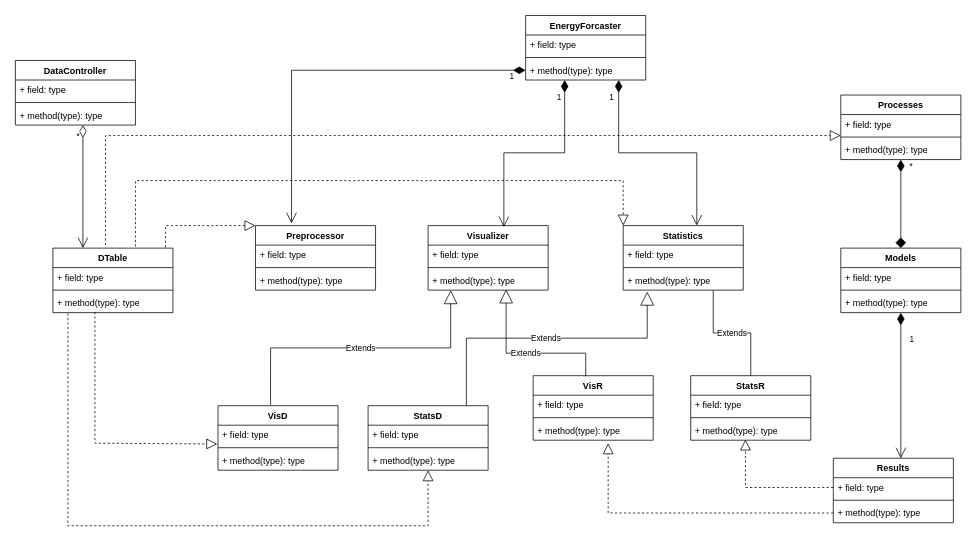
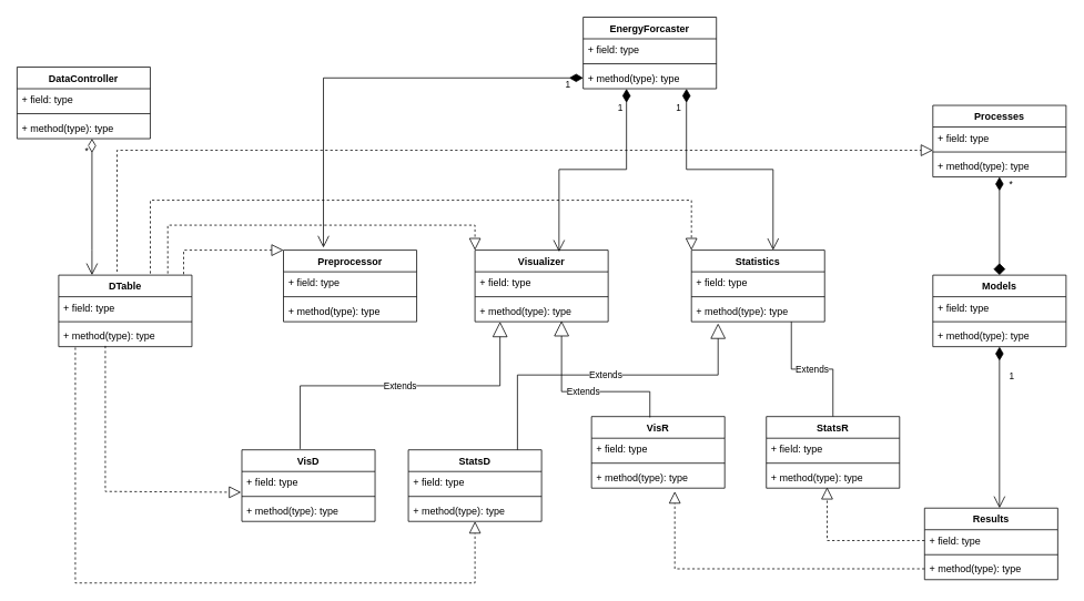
  <mxCell id="0" />
  <mxCell id="1" parent="0" />
  <mxCell id="2" value="EnergyForcaster" style="swimlane;fontStyle=1;align=center;verticalAlign=top;childLayout=stackLayout;horizontal=1;startSize=26;horizontalStack=0;resizeParent=1;resizeParentMax=0;resizeLast=0;collapsible=1;marginBottom=0;whiteSpace=wrap;html=1;" parent="1" vertex="1"><mxGeometry x="700" y="20" width="160" height="86" as="geometry" /></mxCell>
  <mxCell id="3" value="+ field: type" style="text;strokeColor=none;fillColor=none;align=left;verticalAlign=top;spacingLeft=4;spacingRight=4;overflow=hidden;rotatable=0;points=[[0,0.5],[1,0.5]];portConstraint=eastwest;whiteSpace=wrap;html=1;" parent="2" vertex="1"><mxGeometry y="26" width="160" height="26" as="geometry" /></mxCell>
  <mxCell id="4" value="" style="line;strokeWidth=1;fillColor=none;align=left;verticalAlign=middle;spacingTop=-1;spacingLeft=3;spacingRight=3;rotatable=0;labelPosition=right;points=[];portConstraint=eastwest;strokeColor=inherit;" parent="2" vertex="1"><mxGeometry y="52" width="160" height="8" as="geometry" /></mxCell>
  <mxCell id="5" value="+ method(type): type" style="text;strokeColor=none;fillColor=none;align=left;verticalAlign=top;spacingLeft=4;spacingRight=4;overflow=hidden;rotatable=0;points=[[0,0.5],[1,0.5]];portConstraint=eastwest;whiteSpace=wrap;html=1;" parent="2" vertex="1"><mxGeometry y="60" width="160" height="26" as="geometry" /></mxCell>
  <mxCell id="6" value="Preprocessor" style="swimlane;fontStyle=1;align=center;verticalAlign=top;childLayout=stackLayout;horizontal=1;startSize=26;horizontalStack=0;resizeParent=1;resizeParentMax=0;resizeLast=0;collapsible=1;marginBottom=0;whiteSpace=wrap;html=1;" parent="1" vertex="1"><mxGeometry x="340" y="300" width="160" height="86" as="geometry" /></mxCell>
  <mxCell id="7" value="+ field: type" style="text;strokeColor=none;fillColor=none;align=left;verticalAlign=top;spacingLeft=4;spacingRight=4;overflow=hidden;rotatable=0;points=[[0,0.5],[1,0.5]];portConstraint=eastwest;whiteSpace=wrap;html=1;" parent="6" vertex="1"><mxGeometry y="26" width="160" height="26" as="geometry" /></mxCell>
  <mxCell id="8" value="" style="line;strokeWidth=1;fillColor=none;align=left;verticalAlign=middle;spacingTop=-1;spacingLeft=3;spacingRight=3;rotatable=0;labelPosition=right;points=[];portConstraint=eastwest;strokeColor=inherit;" parent="6" vertex="1"><mxGeometry y="52" width="160" height="8" as="geometry" /></mxCell>
  <mxCell id="9" value="+ method(type): type" style="text;strokeColor=none;fillColor=none;align=left;verticalAlign=top;spacingLeft=4;spacingRight=4;overflow=hidden;rotatable=0;points=[[0,0.5],[1,0.5]];portConstraint=eastwest;whiteSpace=wrap;html=1;" parent="6" vertex="1"><mxGeometry y="60" width="160" height="26" as="geometry" /></mxCell>
  <mxCell id="10" value="Models" style="swimlane;fontStyle=1;align=center;verticalAlign=top;childLayout=stackLayout;horizontal=1;startSize=26;horizontalStack=0;resizeParent=1;resizeParentMax=0;resizeLast=0;collapsible=1;marginBottom=0;whiteSpace=wrap;html=1;" parent="1" vertex="1"><mxGeometry x="1120" y="330" width="160" height="86" as="geometry" /></mxCell>
  <mxCell id="11" value="+ field: type" style="text;strokeColor=none;fillColor=none;align=left;verticalAlign=top;spacingLeft=4;spacingRight=4;overflow=hidden;rotatable=0;points=[[0,0.5],[1,0.5]];portConstraint=eastwest;whiteSpace=wrap;html=1;" parent="10" vertex="1"><mxGeometry y="26" width="160" height="26" as="geometry" /></mxCell>
  <mxCell id="12" value="" style="line;strokeWidth=1;fillColor=none;align=left;verticalAlign=middle;spacingTop=-1;spacingLeft=3;spacingRight=3;rotatable=0;labelPosition=right;points=[];portConstraint=eastwest;strokeColor=inherit;" parent="10" vertex="1"><mxGeometry y="52" width="160" height="8" as="geometry" /></mxCell>
  <mxCell id="13" value="+ method(type): type" style="text;strokeColor=none;fillColor=none;align=left;verticalAlign=top;spacingLeft=4;spacingRight=4;overflow=hidden;rotatable=0;points=[[0,0.5],[1,0.5]];portConstraint=eastwest;whiteSpace=wrap;html=1;" parent="10" vertex="1"><mxGeometry y="60" width="160" height="26" as="geometry" /></mxCell>
  <mxCell id="14" value="Visualizer" style="swimlane;fontStyle=1;align=center;verticalAlign=top;childLayout=stackLayout;horizontal=1;startSize=26;horizontalStack=0;resizeParent=1;resizeParentMax=0;resizeLast=0;collapsible=1;marginBottom=0;whiteSpace=wrap;html=1;" parent="1" vertex="1"><mxGeometry x="570" y="300" width="160" height="86" as="geometry" /></mxCell>
  <mxCell id="15" value="+ field: type" style="text;strokeColor=none;fillColor=none;align=left;verticalAlign=top;spacingLeft=4;spacingRight=4;overflow=hidden;rotatable=0;points=[[0,0.5],[1,0.5]];portConstraint=eastwest;whiteSpace=wrap;html=1;" parent="14" vertex="1"><mxGeometry y="26" width="160" height="26" as="geometry" /></mxCell>
  <mxCell id="16" value="" style="line;strokeWidth=1;fillColor=none;align=left;verticalAlign=middle;spacingTop=-1;spacingLeft=3;spacingRight=3;rotatable=0;labelPosition=right;points=[];portConstraint=eastwest;strokeColor=inherit;" parent="14" vertex="1"><mxGeometry y="52" width="160" height="8" as="geometry" /></mxCell>
  <mxCell id="17" value="+ method(type): type" style="text;strokeColor=none;fillColor=none;align=left;verticalAlign=top;spacingLeft=4;spacingRight=4;overflow=hidden;rotatable=0;points=[[0,0.5],[1,0.5]];portConstraint=eastwest;whiteSpace=wrap;html=1;" parent="14" vertex="1"><mxGeometry y="60" width="160" height="26" as="geometry" /></mxCell>
  <mxCell id="18" value="Processes" style="swimlane;fontStyle=1;align=center;verticalAlign=top;childLayout=stackLayout;horizontal=1;startSize=26;horizontalStack=0;resizeParent=1;resizeParentMax=0;resizeLast=0;collapsible=1;marginBottom=0;whiteSpace=wrap;html=1;" parent="1" vertex="1"><mxGeometry x="1120" y="126" width="160" height="86" as="geometry" /></mxCell>
  <mxCell id="19" value="+ field: type" style="text;strokeColor=none;fillColor=none;align=left;verticalAlign=top;spacingLeft=4;spacingRight=4;overflow=hidden;rotatable=0;points=[[0,0.5],[1,0.5]];portConstraint=eastwest;whiteSpace=wrap;html=1;" parent="18" vertex="1"><mxGeometry y="26" width="160" height="26" as="geometry" /></mxCell>
  <mxCell id="20" value="" style="line;strokeWidth=1;fillColor=none;align=left;verticalAlign=middle;spacingTop=-1;spacingLeft=3;spacingRight=3;rotatable=0;labelPosition=right;points=[];portConstraint=eastwest;strokeColor=inherit;" parent="18" vertex="1"><mxGeometry y="52" width="160" height="8" as="geometry" /></mxCell>
  <mxCell id="21" value="+ method(type): type" style="text;strokeColor=none;fillColor=none;align=left;verticalAlign=top;spacingLeft=4;spacingRight=4;overflow=hidden;rotatable=0;points=[[0,0.5],[1,0.5]];portConstraint=eastwest;whiteSpace=wrap;html=1;" parent="18" vertex="1"><mxGeometry y="60" width="160" height="26" as="geometry" /></mxCell>
  <mxCell id="22" value="DataController" style="swimlane;fontStyle=1;align=center;verticalAlign=top;childLayout=stackLayout;horizontal=1;startSize=26;horizontalStack=0;resizeParent=1;resizeParentMax=0;resizeLast=0;collapsible=1;marginBottom=0;whiteSpace=wrap;html=1;" parent="1" vertex="1"><mxGeometry x="20" y="80" width="160" height="86" as="geometry" /></mxCell>
  <mxCell id="23" value="+ field: type" style="text;strokeColor=none;fillColor=none;align=left;verticalAlign=top;spacingLeft=4;spacingRight=4;overflow=hidden;rotatable=0;points=[[0,0.5],[1,0.5]];portConstraint=eastwest;whiteSpace=wrap;html=1;" parent="22" vertex="1"><mxGeometry y="26" width="160" height="26" as="geometry" /></mxCell>
  <mxCell id="24" value="" style="line;strokeWidth=1;fillColor=none;align=left;verticalAlign=middle;spacingTop=-1;spacingLeft=3;spacingRight=3;rotatable=0;labelPosition=right;points=[];portConstraint=eastwest;strokeColor=inherit;" parent="22" vertex="1"><mxGeometry y="52" width="160" height="8" as="geometry" /></mxCell>
  <mxCell id="25" value="+ method(type): type" style="text;strokeColor=none;fillColor=none;align=left;verticalAlign=top;spacingLeft=4;spacingRight=4;overflow=hidden;rotatable=0;points=[[0,0.5],[1,0.5]];portConstraint=eastwest;whiteSpace=wrap;html=1;" parent="22" vertex="1"><mxGeometry y="60" width="160" height="26" as="geometry" /></mxCell>
  <mxCell id="26" value="Statistics" style="swimlane;fontStyle=1;align=center;verticalAlign=top;childLayout=stackLayout;horizontal=1;startSize=26;horizontalStack=0;resizeParent=1;resizeParentMax=0;resizeLast=0;collapsible=1;marginBottom=0;whiteSpace=wrap;html=1;" parent="1" vertex="1"><mxGeometry x="830" y="300" width="160" height="86" as="geometry" /></mxCell>
  <mxCell id="27" value="+ field: type" style="text;strokeColor=none;fillColor=none;align=left;verticalAlign=top;spacingLeft=4;spacingRight=4;overflow=hidden;rotatable=0;points=[[0,0.5],[1,0.5]];portConstraint=eastwest;whiteSpace=wrap;html=1;" parent="26" vertex="1"><mxGeometry y="26" width="160" height="26" as="geometry" /></mxCell>
  <mxCell id="28" value="" style="line;strokeWidth=1;fillColor=none;align=left;verticalAlign=middle;spacingTop=-1;spacingLeft=3;spacingRight=3;rotatable=0;labelPosition=right;points=[];portConstraint=eastwest;strokeColor=inherit;" parent="26" vertex="1"><mxGeometry y="52" width="160" height="8" as="geometry" /></mxCell>
  <mxCell id="29" value="+ method(type): type" style="text;strokeColor=none;fillColor=none;align=left;verticalAlign=top;spacingLeft=4;spacingRight=4;overflow=hidden;rotatable=0;points=[[0,0.5],[1,0.5]];portConstraint=eastwest;whiteSpace=wrap;html=1;" parent="26" vertex="1"><mxGeometry y="60" width="160" height="26" as="geometry" /></mxCell>
  <mxCell id="30" value="Results" style="swimlane;fontStyle=1;align=center;verticalAlign=top;childLayout=stackLayout;horizontal=1;startSize=26;horizontalStack=0;resizeParent=1;resizeParentMax=0;resizeLast=0;collapsible=1;marginBottom=0;whiteSpace=wrap;html=1;" parent="1" vertex="1"><mxGeometry x="1110" y="610" width="160" height="86" as="geometry" /></mxCell>
  <mxCell id="31" value="+ field: type" style="text;strokeColor=none;fillColor=none;align=left;verticalAlign=top;spacingLeft=4;spacingRight=4;overflow=hidden;rotatable=0;points=[[0,0.5],[1,0.5]];portConstraint=eastwest;whiteSpace=wrap;html=1;" parent="30" vertex="1"><mxGeometry y="26" width="160" height="26" as="geometry" /></mxCell>
  <mxCell id="32" value="" style="line;strokeWidth=1;fillColor=none;align=left;verticalAlign=middle;spacingTop=-1;spacingLeft=3;spacingRight=3;rotatable=0;labelPosition=right;points=[];portConstraint=eastwest;strokeColor=inherit;" parent="30" vertex="1"><mxGeometry y="52" width="160" height="8" as="geometry" /></mxCell>
  <mxCell id="33" value="+ method(type): type" style="text;strokeColor=none;fillColor=none;align=left;verticalAlign=top;spacingLeft=4;spacingRight=4;overflow=hidden;rotatable=0;points=[[0,0.5],[1,0.5]];portConstraint=eastwest;whiteSpace=wrap;html=1;" parent="30" vertex="1"><mxGeometry y="60" width="160" height="26" as="geometry" /></mxCell>
  <mxCell id="34" value="1" style="endArrow=open;html=1;endSize=12;startArrow=diamondThin;startSize=14;startFill=1;edgeStyle=orthogonalEdgeStyle;align=left;verticalAlign=bottom;rounded=0;entryX=0.613;entryY=0;entryDx=0;entryDy=0;entryPerimeter=0;exitX=0.775;exitY=1;exitDx=0;exitDy=0;exitPerimeter=0;" parent="1" source="5" target="26" edge="1"><mxGeometry x="-0.782" y="-14" relative="1" as="geometry"><mxPoint x="800" y="168.5" as="sourcePoint" /><mxPoint x="960" y="168.5" as="targetPoint" /><mxPoint as="offset" /></mxGeometry></mxCell>
  <mxCell id="35" value="1" style="endArrow=open;html=1;endSize=12;startArrow=diamondThin;startSize=14;startFill=1;edgeStyle=orthogonalEdgeStyle;align=left;verticalAlign=bottom;rounded=0;exitX=0.325;exitY=1;exitDx=0;exitDy=0;exitPerimeter=0;entryX=0.631;entryY=0.023;entryDx=0;entryDy=0;entryPerimeter=0;" parent="1" source="5" target="14" edge="1"><mxGeometry x="-0.772" y="-12" relative="1" as="geometry"><mxPoint x="750" y="160" as="sourcePoint" /><mxPoint x="650" y="230" as="targetPoint" /><mxPoint as="offset" /></mxGeometry></mxCell>
  <mxCell id="36" value="&lt;div&gt;*&lt;/div&gt;" style="endArrow=diamond;html=1;endSize=12;startArrow=diamondThin;startSize=14;startFill=1;edgeStyle=orthogonalEdgeStyle;align=left;verticalAlign=bottom;rounded=0;exitX=0.5;exitY=1;exitDx=0;exitDy=0;entryX=0.5;entryY=0;entryDx=0;entryDy=0;" parent="1" source="18" target="10" edge="1"><mxGeometry x="-0.695" y="10" relative="1" as="geometry"><mxPoint x="1360" y="290" as="sourcePoint" /><mxPoint x="1200" y="290" as="targetPoint" /><mxPoint as="offset" /></mxGeometry></mxCell>
  <mxCell id="37" value="VisR" style="swimlane;fontStyle=1;align=center;verticalAlign=top;childLayout=stackLayout;horizontal=1;startSize=26;horizontalStack=0;resizeParent=1;resizeParentMax=0;resizeLast=0;collapsible=1;marginBottom=0;whiteSpace=wrap;html=1;" parent="1" vertex="1"><mxGeometry x="710" y="500" width="160" height="86" as="geometry" /></mxCell>
  <mxCell id="38" value="+ field: type" style="text;strokeColor=none;fillColor=none;align=left;verticalAlign=top;spacingLeft=4;spacingRight=4;overflow=hidden;rotatable=0;points=[[0,0.5],[1,0.5]];portConstraint=eastwest;whiteSpace=wrap;html=1;" parent="37" vertex="1"><mxGeometry y="26" width="160" height="26" as="geometry" /></mxCell>
  <mxCell id="39" value="" style="line;strokeWidth=1;fillColor=none;align=left;verticalAlign=middle;spacingTop=-1;spacingLeft=3;spacingRight=3;rotatable=0;labelPosition=right;points=[];portConstraint=eastwest;strokeColor=inherit;" parent="37" vertex="1"><mxGeometry y="52" width="160" height="8" as="geometry" /></mxCell>
  <mxCell id="40" value="+ method(type): type" style="text;strokeColor=none;fillColor=none;align=left;verticalAlign=top;spacingLeft=4;spacingRight=4;overflow=hidden;rotatable=0;points=[[0,0.5],[1,0.5]];portConstraint=eastwest;whiteSpace=wrap;html=1;" parent="37" vertex="1"><mxGeometry y="60" width="160" height="26" as="geometry" /></mxCell>
  <mxCell id="41" value="1" style="endArrow=open;html=1;endSize=12;startArrow=diamondThin;startSize=14;startFill=1;edgeStyle=orthogonalEdgeStyle;align=left;verticalAlign=bottom;rounded=0;exitX=0.5;exitY=1;exitDx=0;exitDy=0;" parent="1" source="10" edge="1"><mxGeometry x="-0.538" y="10" relative="1" as="geometry"><mxPoint x="1190" y="506" as="sourcePoint" /><mxPoint x="1200" y="610" as="targetPoint" /><mxPoint as="offset" /><Array as="points"><mxPoint x="1200" y="610" /></Array></mxGeometry></mxCell>
  <mxCell id="42" value="1" style="endArrow=open;html=1;endSize=12;startArrow=diamondThin;startSize=14;startFill=1;edgeStyle=orthogonalEdgeStyle;align=left;verticalAlign=bottom;rounded=0;exitX=0;exitY=0.5;exitDx=0;exitDy=0;entryX=0.3;entryY=-0.035;entryDx=0;entryDy=0;entryPerimeter=0;" parent="1" source="5" target="6" edge="1"><mxGeometry x="-0.909" y="17" relative="1" as="geometry"><mxPoint x="220" y="260" as="sourcePoint" /><mxPoint x="60" y="260" as="targetPoint" /><mxPoint as="offset" /></mxGeometry></mxCell>
  <mxCell id="43" value="StatsR" style="swimlane;fontStyle=1;align=center;verticalAlign=top;childLayout=stackLayout;horizontal=1;startSize=26;horizontalStack=0;resizeParent=1;resizeParentMax=0;resizeLast=0;collapsible=1;marginBottom=0;whiteSpace=wrap;html=1;" parent="1" vertex="1"><mxGeometry x="920" y="500" width="160" height="86" as="geometry" /></mxCell>
  <mxCell id="44" value="+ field: type" style="text;strokeColor=none;fillColor=none;align=left;verticalAlign=top;spacingLeft=4;spacingRight=4;overflow=hidden;rotatable=0;points=[[0,0.5],[1,0.5]];portConstraint=eastwest;whiteSpace=wrap;html=1;" parent="43" vertex="1"><mxGeometry y="26" width="160" height="26" as="geometry" /></mxCell>
  <mxCell id="45" value="" style="line;strokeWidth=1;fillColor=none;align=left;verticalAlign=middle;spacingTop=-1;spacingLeft=3;spacingRight=3;rotatable=0;labelPosition=right;points=[];portConstraint=eastwest;strokeColor=inherit;" parent="43" vertex="1"><mxGeometry y="52" width="160" height="8" as="geometry" /></mxCell>
  <mxCell id="46" value="+ method(type): type" style="text;strokeColor=none;fillColor=none;align=left;verticalAlign=top;spacingLeft=4;spacingRight=4;overflow=hidden;rotatable=0;points=[[0,0.5],[1,0.5]];portConstraint=eastwest;whiteSpace=wrap;html=1;" parent="43" vertex="1"><mxGeometry y="60" width="160" height="26" as="geometry" /></mxCell>
  <mxCell id="47" value="Extends" style="endArrow=none;endSize=16;endFill=0;html=1;rounded=0;edgeStyle=orthogonalEdgeStyle;exitX=0.5;exitY=0;exitDx=0;exitDy=0;entryX=0.75;entryY=1;entryDx=0;entryDy=0;" parent="1" source="43" target="26" edge="1"><mxGeometry width="160" relative="1" as="geometry"><mxPoint x="660" y="360" as="sourcePoint" /><mxPoint x="820" y="360" as="targetPoint" /></mxGeometry></mxCell>
  <mxCell id="48" value="Extends" style="endArrow=block;endSize=16;endFill=0;html=1;rounded=0;edgeStyle=orthogonalEdgeStyle;exitX=0.438;exitY=0.012;exitDx=0;exitDy=0;exitPerimeter=0;entryX=0.65;entryY=0.962;entryDx=0;entryDy=0;entryPerimeter=0;" parent="1" source="37" target="17" edge="1"><mxGeometry width="160" relative="1" as="geometry"><mxPoint x="660" y="360" as="sourcePoint" /><mxPoint x="820" y="360" as="targetPoint" /><Array as="points"><mxPoint x="780" y="470" /><mxPoint x="674" y="470" /></Array></mxGeometry></mxCell>
  <mxCell id="49" value="VisD" style="swimlane;fontStyle=1;align=center;verticalAlign=top;childLayout=stackLayout;horizontal=1;startSize=26;horizontalStack=0;resizeParent=1;resizeParentMax=0;resizeLast=0;collapsible=1;marginBottom=0;whiteSpace=wrap;html=1;" parent="1" vertex="1"><mxGeometry x="290" y="540" width="160" height="86" as="geometry" /></mxCell>
  <mxCell id="50" value="+ field: type" style="text;strokeColor=none;fillColor=none;align=left;verticalAlign=top;spacingLeft=4;spacingRight=4;overflow=hidden;rotatable=0;points=[[0,0.5],[1,0.5]];portConstraint=eastwest;whiteSpace=wrap;html=1;" parent="49" vertex="1"><mxGeometry y="26" width="160" height="26" as="geometry" /></mxCell>
  <mxCell id="51" value="" style="line;strokeWidth=1;fillColor=none;align=left;verticalAlign=middle;spacingTop=-1;spacingLeft=3;spacingRight=3;rotatable=0;labelPosition=right;points=[];portConstraint=eastwest;strokeColor=inherit;" parent="49" vertex="1"><mxGeometry y="52" width="160" height="8" as="geometry" /></mxCell>
  <mxCell id="52" value="+ method(type): type" style="text;strokeColor=none;fillColor=none;align=left;verticalAlign=top;spacingLeft=4;spacingRight=4;overflow=hidden;rotatable=0;points=[[0,0.5],[1,0.5]];portConstraint=eastwest;whiteSpace=wrap;html=1;" parent="49" vertex="1"><mxGeometry y="60" width="160" height="26" as="geometry" /></mxCell>
  <mxCell id="53" value="StatsD" style="swimlane;fontStyle=1;align=center;verticalAlign=top;childLayout=stackLayout;horizontal=1;startSize=26;horizontalStack=0;resizeParent=1;resizeParentMax=0;resizeLast=0;collapsible=1;marginBottom=0;whiteSpace=wrap;html=1;" parent="1" vertex="1"><mxGeometry x="490" y="540" width="160" height="86" as="geometry" /></mxCell>
  <mxCell id="54" value="+ field: type" style="text;strokeColor=none;fillColor=none;align=left;verticalAlign=top;spacingLeft=4;spacingRight=4;overflow=hidden;rotatable=0;points=[[0,0.5],[1,0.5]];portConstraint=eastwest;whiteSpace=wrap;html=1;" parent="53" vertex="1"><mxGeometry y="26" width="160" height="26" as="geometry" /></mxCell>
  <mxCell id="55" value="" style="line;strokeWidth=1;fillColor=none;align=left;verticalAlign=middle;spacingTop=-1;spacingLeft=3;spacingRight=3;rotatable=0;labelPosition=right;points=[];portConstraint=eastwest;strokeColor=inherit;" parent="53" vertex="1"><mxGeometry y="52" width="160" height="8" as="geometry" /></mxCell>
  <mxCell id="56" value="+ method(type): type" style="text;strokeColor=none;fillColor=none;align=left;verticalAlign=top;spacingLeft=4;spacingRight=4;overflow=hidden;rotatable=0;points=[[0,0.5],[1,0.5]];portConstraint=eastwest;whiteSpace=wrap;html=1;" parent="53" vertex="1"><mxGeometry y="60" width="160" height="26" as="geometry" /></mxCell>
  <mxCell id="57" value="Extends" style="endArrow=block;endSize=16;endFill=0;html=1;rounded=0;edgeStyle=orthogonalEdgeStyle;exitX=0.438;exitY=-0.012;exitDx=0;exitDy=0;exitPerimeter=0;entryX=0.188;entryY=1;entryDx=0;entryDy=0;entryPerimeter=0;" parent="1" source="49" target="17" edge="1"><mxGeometry width="160" relative="1" as="geometry"><mxPoint x="360" y="390" as="sourcePoint" /><mxPoint x="520" y="390" as="targetPoint" /></mxGeometry></mxCell>
  <mxCell id="58" value="Extends" style="endArrow=block;endSize=16;endFill=0;html=1;rounded=0;edgeStyle=orthogonalEdgeStyle;entryX=0.2;entryY=1.077;entryDx=0;entryDy=0;exitX=0.819;exitY=0;exitDx=0;exitDy=0;exitPerimeter=0;entryPerimeter=0;" parent="1" source="53" target="29" edge="1"><mxGeometry width="160" relative="1" as="geometry"><mxPoint x="630" y="420" as="sourcePoint" /><mxPoint x="820" y="360" as="targetPoint" /><Array as="points"><mxPoint x="621" y="450" /><mxPoint x="862" y="450" /></Array></mxGeometry></mxCell>
  <mxCell id="59" value="" style="endArrow=block;dashed=1;endFill=0;endSize=12;html=1;rounded=0;edgeStyle=orthogonalEdgeStyle;entryX=0.456;entryY=0.962;entryDx=0;entryDy=0;entryPerimeter=0;exitX=0;exitY=0.5;exitDx=0;exitDy=0;" parent="1" source="31" target="46" edge="1"><mxGeometry width="160" relative="1" as="geometry"><mxPoint x="1020" y="670" as="sourcePoint" /><mxPoint x="860" y="670" as="targetPoint" /></mxGeometry></mxCell>
  <mxCell id="60" value="" style="endArrow=block;dashed=1;endFill=0;endSize=12;html=1;rounded=0;edgeStyle=orthogonalEdgeStyle;exitX=0;exitY=0.5;exitDx=0;exitDy=0;entryX=0.625;entryY=1.154;entryDx=0;entryDy=0;entryPerimeter=0;" parent="1" source="33" target="40" edge="1"><mxGeometry width="160" relative="1" as="geometry"><mxPoint x="1040" y="710" as="sourcePoint" /><mxPoint x="880" y="710" as="targetPoint" /><Array as="points"><mxPoint x="810" y="683" /></Array></mxGeometry></mxCell>
  <mxCell id="61" value="" style="endArrow=block;dashed=1;endFill=0;endSize=12;html=1;rounded=0;edgeStyle=orthogonalEdgeStyle;entryX=0.5;entryY=1;entryDx=0;entryDy=0;exitX=0.125;exitY=1.038;exitDx=0;exitDy=0;exitPerimeter=0;" parent="1" source="66" target="53" edge="1"><mxGeometry width="160" relative="1" as="geometry"><mxPoint x="340" y="630" as="sourcePoint" /><mxPoint x="500" y="630" as="targetPoint" /><Array as="points"><mxPoint x="90" y="700" /><mxPoint x="570" y="700" /></Array></mxGeometry></mxCell>
  <mxCell id="62" value="" style="endArrow=block;dashed=1;endFill=0;endSize=12;html=1;rounded=0;edgeStyle=orthogonalEdgeStyle;exitX=0.35;exitY=0.962;exitDx=0;exitDy=0;exitPerimeter=0;entryX=-0.006;entryY=0.962;entryDx=0;entryDy=0;entryPerimeter=0;" parent="1" source="66" edge="1" target="50"><mxGeometry width="160" relative="1" as="geometry"><mxPoint x="180" y="360" as="sourcePoint" /><mxPoint x="300" y="520" as="targetPoint" /><Array as="points"><mxPoint x="126" y="590" /></Array></mxGeometry></mxCell>
  <mxCell id="63" value="DTable" style="swimlane;fontStyle=1;align=center;verticalAlign=top;childLayout=stackLayout;horizontal=1;startSize=26;horizontalStack=0;resizeParent=1;resizeParentMax=0;resizeLast=0;collapsible=1;marginBottom=0;whiteSpace=wrap;html=1;" vertex="1" parent="1"><mxGeometry x="70" y="330" width="160" height="86" as="geometry" /></mxCell>
  <mxCell id="64" value="+ field: type" style="text;strokeColor=none;fillColor=none;align=left;verticalAlign=top;spacingLeft=4;spacingRight=4;overflow=hidden;rotatable=0;points=[[0,0.5],[1,0.5]];portConstraint=eastwest;whiteSpace=wrap;html=1;" vertex="1" parent="63"><mxGeometry y="26" width="160" height="26" as="geometry" /></mxCell>
  <mxCell id="65" value="" style="line;strokeWidth=1;fillColor=none;align=left;verticalAlign=middle;spacingTop=-1;spacingLeft=3;spacingRight=3;rotatable=0;labelPosition=right;points=[];portConstraint=eastwest;strokeColor=inherit;" vertex="1" parent="63"><mxGeometry y="52" width="160" height="8" as="geometry" /></mxCell>
  <mxCell id="66" value="+ method(type): type" style="text;strokeColor=none;fillColor=none;align=left;verticalAlign=top;spacingLeft=4;spacingRight=4;overflow=hidden;rotatable=0;points=[[0,0.5],[1,0.5]];portConstraint=eastwest;whiteSpace=wrap;html=1;" vertex="1" parent="63"><mxGeometry y="60" width="160" height="26" as="geometry" /></mxCell>
  <mxCell id="67" value="" style="endArrow=block;dashed=1;endFill=0;endSize=12;html=1;rounded=0;edgeStyle=orthogonalEdgeStyle;exitX=0.938;exitY=-0.012;exitDx=0;exitDy=0;exitPerimeter=0;" edge="1" parent="1" source="63"><mxGeometry width="160" relative="1" as="geometry"><mxPoint x="310" y="530" as="sourcePoint" /><mxPoint x="340" y="300" as="targetPoint" /><Array as="points"><mxPoint x="220" y="300" /><mxPoint x="340" y="300" /></Array></mxGeometry></mxCell>
  <mxCell id="68" value="*" style="endArrow=open;html=1;endSize=12;startArrow=diamondThin;startSize=14;startFill=0;edgeStyle=orthogonalEdgeStyle;align=left;verticalAlign=bottom;rounded=0;entryX=0.25;entryY=0;entryDx=0;entryDy=0;" edge="1" parent="1" source="25" target="63"><mxGeometry x="-0.707" y="-10" relative="1" as="geometry"><mxPoint x="110" y="170" as="sourcePoint" /><mxPoint x="1210" y="136" as="targetPoint" /><mxPoint as="offset" /><Array as="points"><mxPoint x="110" y="300" /><mxPoint x="110" y="300" /></Array></mxGeometry></mxCell>
+ <mxCell id="69" value="" style="endArrow=block;dashed=1;endFill=0;endSize=12;html=1;rounded=0;edgeStyle=orthogonalEdgeStyle;exitX=0.819;exitY=-0.023;exitDx=0;exitDy=0;entryX=0;entryY=0;entryDx=0;entryDy=0;exitPerimeter=0;" edge="1" parent="1" source="63" target="14"><mxGeometry width="160" relative="1" as="geometry"><mxPoint x="230" y="222" as="sourcePoint" /><mxPoint x="350" y="349" as="targetPoint" /><Array as="points"><mxPoint x="201" y="270" /><mxPoint x="570" y="270" /></Array></mxGeometry></mxCell>
  <mxCell id="70" value="" style="endArrow=block;dashed=1;endFill=0;endSize=12;html=1;rounded=0;edgeStyle=orthogonalEdgeStyle;entryX=0.688;entryY=-0.023;entryDx=0;entryDy=0;entryPerimeter=0;exitX=0.688;exitY=-0.023;exitDx=0;exitDy=0;exitPerimeter=0;" edge="1" parent="1" source="63"><mxGeometry width="160" relative="1" as="geometry"><mxPoint x="313" y="203" as="sourcePoint" /><mxPoint x="830" y="300" as="targetPoint" /><Array as="points"><mxPoint x="180" y="240" /><mxPoint x="830" y="240" /></Array></mxGeometry></mxCell>
  <mxCell id="71" value="" style="endArrow=block;dashed=1;endFill=0;endSize=12;html=1;rounded=0;edgeStyle=orthogonalEdgeStyle;exitX=0.438;exitY=-0.047;exitDx=0;exitDy=0;exitPerimeter=0;" edge="1" parent="1" source="63"><mxGeometry width="160" relative="1" as="geometry"><mxPoint x="230" y="339" as="sourcePoint" /><mxPoint x="1120" y="180" as="targetPoint" /><Array as="points"><mxPoint x="140" y="180" /><mxPoint x="1120" y="180" /></Array></mxGeometry></mxCell>
